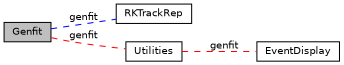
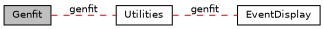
  digraph {
    rankdir=LR
    node [color=black fillcolor=white fontname=Helvetica fontsize=10 shape=box style=filled]
    edge [color=red dir=none fontname=Helvetica fontsize=10 labelfontname=Helvetica labelfontsize=10 shape=plaintext style=dashed]
-   n1 [height=0.2 label=RKTrackRep width=0.4]
    n2 [fillcolor=grey75 fontcolor=black height=0.2 label=Genfit width=0.4]
    n3 [height=0.2 label=Utilities width=0.4]
    n4 [height=0.2 label=EventDisplay width=0.4]
-   n2 -> n1 [color=blue label=genfit]
    n2 -> n3 [label=genfit]
    n3 -> n4 [label=genfit]
  }
